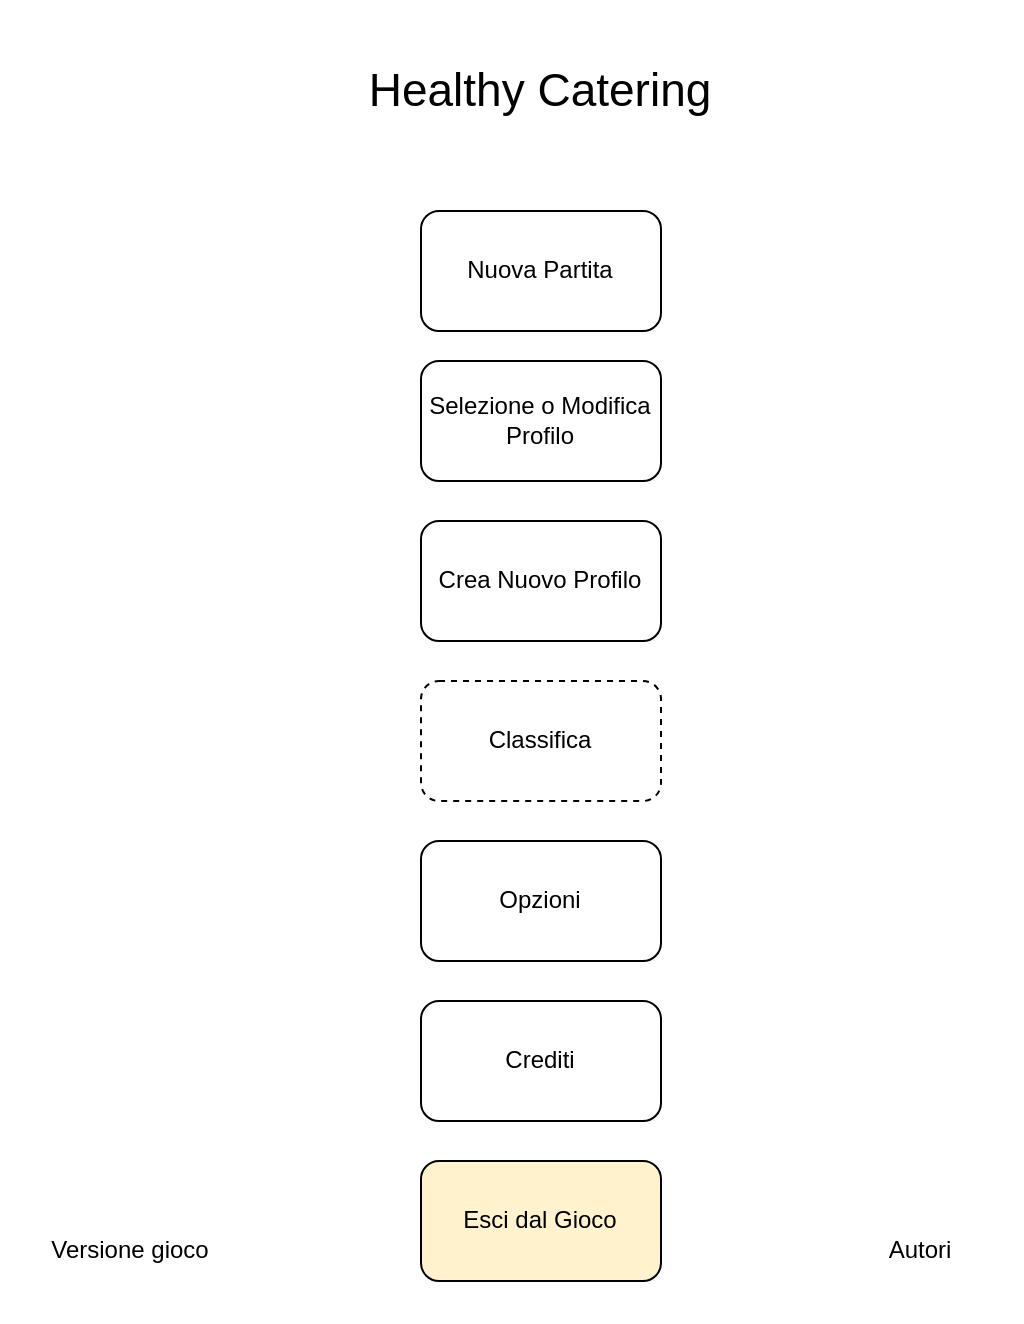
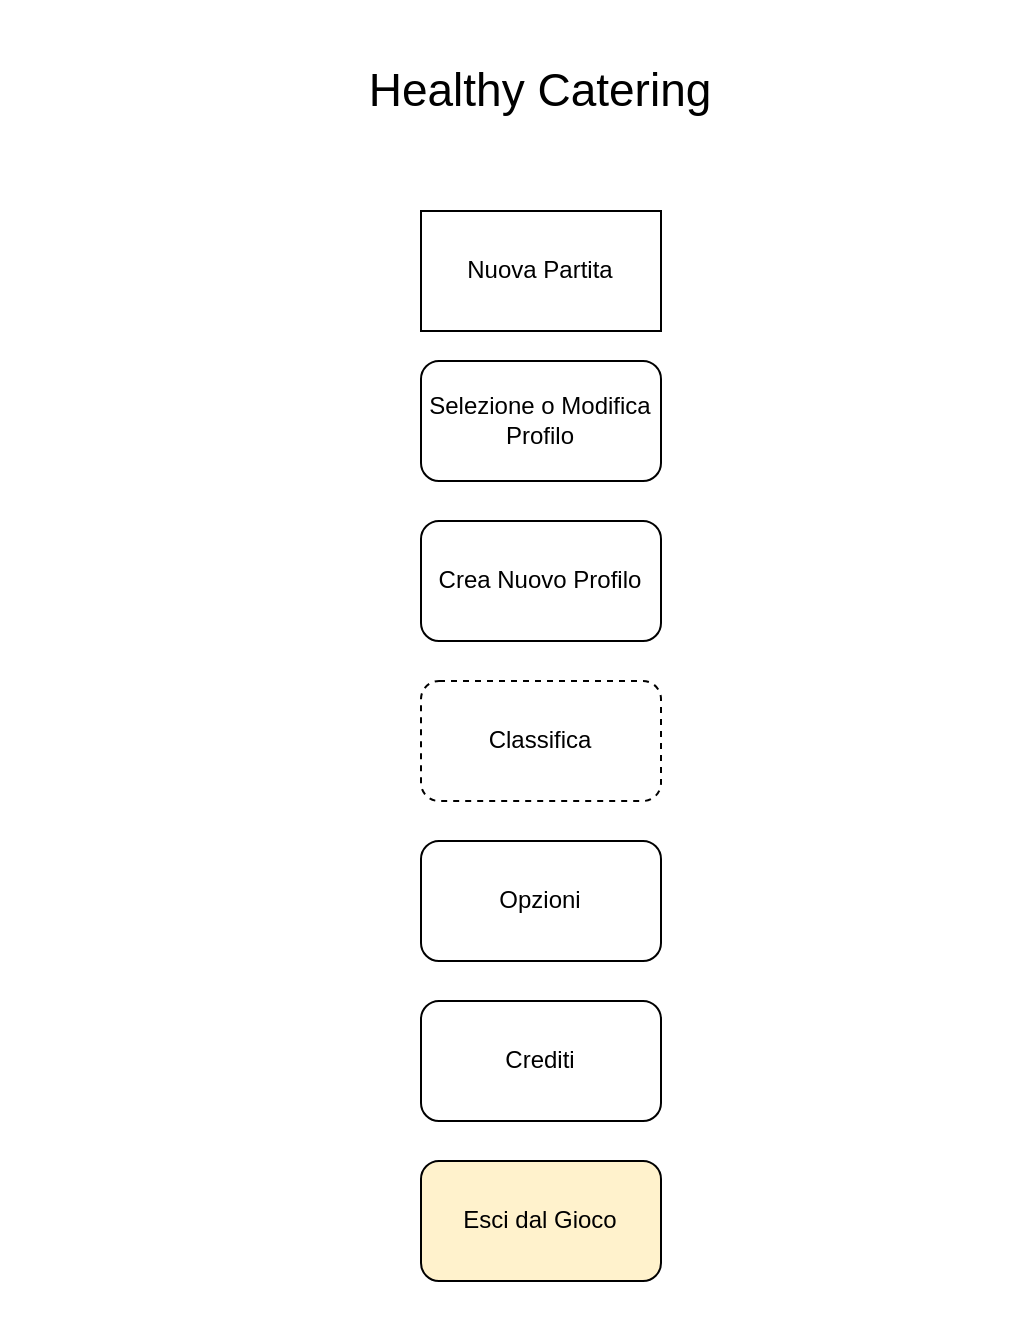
  <mxCell id="0" />
  <mxCell id="1" parent="0" />
- <mxCell id="2" value="Nuova Partita" style="rounded=1;whiteSpace=wrap;html=1;" parent="1" vertex="1"><mxGeometry x="210" y="105" width="120" height="60" as="geometry" /></mxCell>
+ <mxCell id="2" value="Nuova Partita" style="whiteSpace=wrap;html=1;rounded=0;" parent="1" vertex="1"><mxGeometry x="210" y="105" width="120" height="60" as="geometry" /></mxCell>
  <mxCell id="3" value="Selezione o Modifica Profilo" style="rounded=1;whiteSpace=wrap;html=1;" parent="1" vertex="1"><mxGeometry x="210" y="180" width="120" height="60" as="geometry" /></mxCell>
  <mxCell id="4" value="&lt;font style=&quot;font-size: 23px&quot;&gt;Healthy Catering&lt;/font&gt;" style="text;html=1;strokeColor=none;fillColor=none;align=center;verticalAlign=middle;whiteSpace=wrap;rounded=0;" parent="1" vertex="1"><mxGeometry x="120" y="20" width="300" height="50" as="geometry" /></mxCell>
  <mxCell id="5" value="Classifica" style="rounded=1;whiteSpace=wrap;html=1;dashed=1;" parent="1" vertex="1"><mxGeometry x="210" y="340" width="120" height="60" as="geometry" /></mxCell>
  <mxCell id="6" value="Opzioni" style="rounded=1;whiteSpace=wrap;html=1;" parent="1" vertex="1"><mxGeometry x="210" y="420" width="120" height="60" as="geometry" /></mxCell>
  <mxCell id="7" value="Crediti" style="rounded=1;whiteSpace=wrap;html=1;" parent="1" vertex="1"><mxGeometry x="210" y="500" width="120" height="60" as="geometry" /></mxCell>
  <mxCell id="8" value="Esci dal Gioco" style="rounded=1;whiteSpace=wrap;html=1;fillColor=#fff2cc;" parent="1" vertex="1"><mxGeometry x="210" y="580" width="120" height="60" as="geometry" /></mxCell>
  <mxCell id="9" value="Crea Nuovo Profilo" style="rounded=1;whiteSpace=wrap;html=1;" parent="1" vertex="1"><mxGeometry x="210" y="260" width="120" height="60" as="geometry" /></mxCell>
- <mxCell id="10" value="Versione gioco" style="text;html=1;strokeColor=none;fillColor=none;align=center;verticalAlign=middle;whiteSpace=wrap;rounded=0;" vertex="1" parent="1"><mxGeometry x="20" y="610" width="90" height="30" as="geometry" /></mxCell>
- <mxCell id="11" value="Autori" style="text;html=1;strokeColor=none;fillColor=none;align=center;verticalAlign=middle;whiteSpace=wrap;rounded=0;" vertex="1" parent="1"><mxGeometry x="430" y="610" width="60" height="30" as="geometry" /></mxCell>
